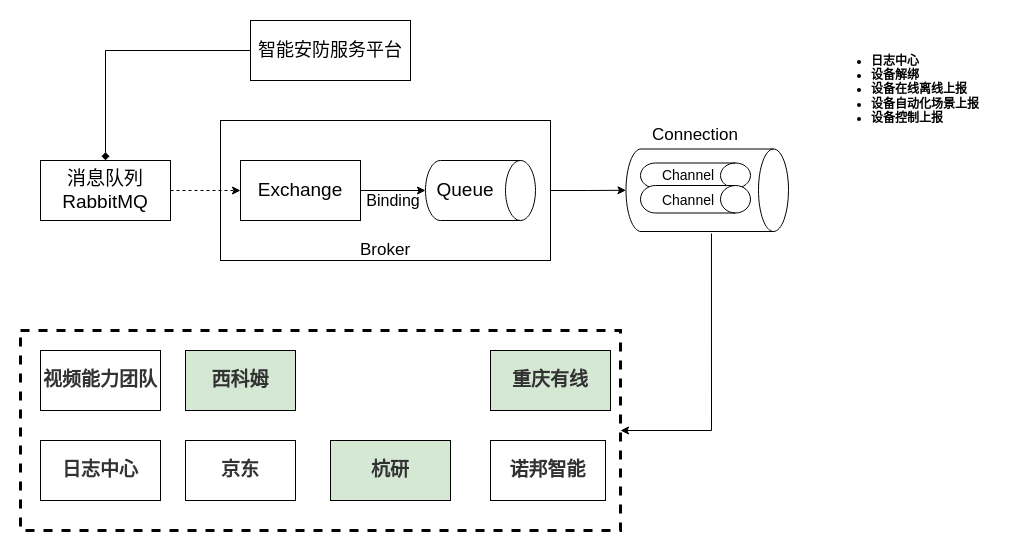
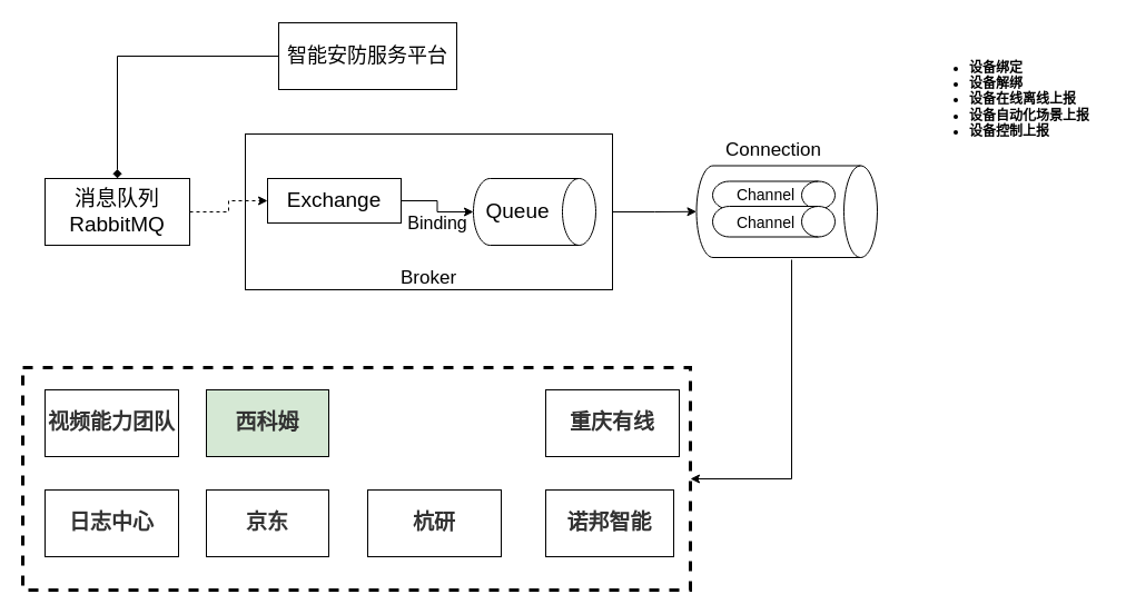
  <mxCell id="0" />
  <mxCell id="1" parent="0" />
  <mxCell id="2" value="" style="shape=cylinder2;whiteSpace=wrap;html=1;boundedLbl=1;backgroundOutline=1;size=15;strokeWidth=1;rotation=90;" vertex="1" parent="1"><mxGeometry x="665.5" y="108.5" width="82.5" height="162.5" as="geometry" /></mxCell>
  <mxCell id="3" style="edgeStyle=orthogonalEdgeStyle;rounded=0;orthogonalLoop=1;jettySize=auto;html=1;exitX=1;exitY=0.5;exitDx=0;exitDy=0;" edge="1" parent="1" source="4" target="2"><mxGeometry relative="1" as="geometry" /></mxCell>
  <mxCell id="4" value="" style="rounded=0;whiteSpace=wrap;html=1;strokeWidth=1;" vertex="1" parent="1"><mxGeometry x="220" y="120" width="330" height="140" as="geometry" /></mxCell>
  <mxCell id="5" style="edgeStyle=orthogonalEdgeStyle;rounded=0;orthogonalLoop=1;jettySize=auto;html=1;exitX=1;exitY=0.5;exitDx=0;exitDy=0;entryX=1.024;entryY=0.474;entryDx=0;entryDy=0;entryPerimeter=0;startArrow=classic;startFill=1;endArrow=none;endFill=0;" edge="1" parent="1" source="6" target="2"><mxGeometry relative="1" as="geometry" /></mxCell>
  <mxCell id="6" value="" style="rounded=0;whiteSpace=wrap;html=1;dashed=1;strokeWidth=3;" vertex="1" parent="1"><mxGeometry x="20" y="330" width="600" height="200" as="geometry" /></mxCell>
  <mxCell id="7" value="&lt;meta charset=&quot;utf-8&quot;&gt;&lt;b style=&quot;color: rgb(50, 50, 50); font-size: 19px; font-style: normal; letter-spacing: normal; text-align: center; text-indent: 0px; text-transform: none; word-spacing: 0px;&quot;&gt;视频能力团队&lt;/b&gt;" style="rounded=0;whiteSpace=wrap;html=1;" vertex="1" parent="1"><mxGeometry x="40" y="350" width="120" height="60" as="geometry" /></mxCell>
- <mxCell id="8" value="&lt;b style=&quot;color: rgb(50 , 50 , 50) ; font-size: 19px ; font-style: normal ; letter-spacing: normal ; text-align: center ; text-indent: 0px ; text-transform: none ; word-spacing: 0px&quot;&gt;杭研&lt;/b&gt;" style="rounded=0;whiteSpace=wrap;html=1;fillColor=#d5e8d4;" vertex="1" parent="1"><mxGeometry x="330" y="440" width="120" height="60" as="geometry" /></mxCell>
+ <mxCell id="8" value="&lt;b style=&quot;color: rgb(50 , 50 , 50) ; font-size: 19px ; font-style: normal ; letter-spacing: normal ; text-align: center ; text-indent: 0px ; text-transform: none ; word-spacing: 0px&quot;&gt;杭研&lt;/b&gt;" style="rounded=0;whiteSpace=wrap;html=1;" vertex="1" parent="1"><mxGeometry x="330" y="440" width="120" height="60" as="geometry" /></mxCell>
  <mxCell id="9" value="&lt;b style=&quot;color: rgb(50 , 50 , 50) ; font-size: 19px ; font-style: normal ; letter-spacing: normal ; text-align: center ; text-indent: 0px ; text-transform: none ; word-spacing: 0px&quot;&gt;京东&lt;/b&gt;" style="rounded=0;whiteSpace=wrap;html=1;" vertex="1" parent="1"><mxGeometry x="185" y="440" width="110" height="60" as="geometry" /></mxCell>
- <mxCell id="10" value="&lt;b style=&quot;color: rgb(50 , 50 , 50) ; font-size: 19px ; font-style: normal ; letter-spacing: normal ; text-align: center ; text-indent: 0px ; text-transform: none ; word-spacing: 0px&quot;&gt;重庆有线&lt;/b&gt;" style="rounded=0;whiteSpace=wrap;html=1;fillColor=#d5e8d4;" vertex="1" parent="1"><mxGeometry x="490" y="350" width="120" height="60" as="geometry" /></mxCell>
+ <mxCell id="10" value="&lt;b style=&quot;color: rgb(50 , 50 , 50) ; font-size: 19px ; font-style: normal ; letter-spacing: normal ; text-align: center ; text-indent: 0px ; text-transform: none ; word-spacing: 0px&quot;&gt;重庆有线&lt;/b&gt;" style="rounded=0;whiteSpace=wrap;html=1;" vertex="1" parent="1"><mxGeometry x="490" y="350" width="120" height="60" as="geometry" /></mxCell>
  <mxCell id="11" style="edgeStyle=orthogonalEdgeStyle;rounded=0;orthogonalLoop=1;jettySize=auto;html=1;exitX=0;exitY=0.5;exitDx=0;exitDy=0;entryX=0.5;entryY=0;entryDx=0;entryDy=0;endArrow=diamond;" edge="1" parent="1" source="12" target="14"><mxGeometry relative="1" as="geometry" /></mxCell>
  <mxCell id="12" value="&lt;font style=&quot;font-size: 18px&quot;&gt;智能安防服务平台&lt;/font&gt;" style="rounded=0;whiteSpace=wrap;html=1;fontSize=19;" vertex="1" parent="1"><mxGeometry x="250" y="20" width="160" height="60" as="geometry" /></mxCell>
  <mxCell id="13" style="edgeStyle=orthogonalEdgeStyle;rounded=0;orthogonalLoop=1;jettySize=auto;html=1;exitX=1;exitY=0.5;exitDx=0;exitDy=0;entryX=0;entryY=0.5;entryDx=0;entryDy=0;dashed=1;" edge="1" parent="1" source="14" target="16"><mxGeometry relative="1" as="geometry" /></mxCell>
  <mxCell id="14" value="&lt;font style=&quot;font-size: 19px&quot;&gt;消息队列RabbitMQ&lt;/font&gt;" style="rounded=0;whiteSpace=wrap;html=1;strokeWidth=1;" vertex="1" parent="1"><mxGeometry x="40" y="160" width="130" height="60" as="geometry" /></mxCell>
  <mxCell id="15" style="edgeStyle=orthogonalEdgeStyle;rounded=0;orthogonalLoop=1;jettySize=auto;html=1;exitX=1;exitY=0.5;exitDx=0;exitDy=0;" edge="1" parent="1" source="16" target="17"><mxGeometry relative="1" as="geometry" /></mxCell>
- <mxCell id="16" value="&lt;font style=&quot;font-size: 19px&quot;&gt;Exchange&lt;/font&gt;" style="rounded=0;whiteSpace=wrap;html=1;strokeWidth=1;" vertex="1" parent="1"><mxGeometry x="240" y="160" width="120" height="60" as="geometry" /></mxCell>
+ <mxCell id="16" value="&lt;font style=&quot;font-size: 19px&quot;&gt;Exchange&lt;/font&gt;" style="rounded=0;whiteSpace=wrap;html=1;strokeWidth=1;" vertex="1" parent="1"><mxGeometry x="240" y="160" width="120" height="40" as="geometry" /></mxCell>
  <mxCell id="17" value="" style="shape=cylinder2;whiteSpace=wrap;html=1;boundedLbl=1;backgroundOutline=1;size=15;strokeWidth=1;rotation=90;" vertex="1" parent="1"><mxGeometry x="450" y="135" width="60" height="110" as="geometry" /></mxCell>
  <mxCell id="18" value="&lt;font style=&quot;font-size: 19px&quot;&gt;Queue&lt;/font&gt;" style="text;html=1;strokeColor=none;fillColor=none;align=center;verticalAlign=middle;whiteSpace=wrap;rounded=0;" vertex="1" parent="1"><mxGeometry x="445" y="180" width="40" height="20" as="geometry" /></mxCell>
  <mxCell id="19" value="&lt;font style=&quot;font-size: 16px&quot;&gt;Binding&lt;/font&gt;" style="text;html=1;strokeColor=none;fillColor=none;align=center;verticalAlign=middle;whiteSpace=wrap;rounded=0;" vertex="1" parent="1"><mxGeometry x="373" y="190" width="40" height="20" as="geometry" /></mxCell>
  <mxCell id="20" value="&lt;font style=&quot;font-size: 17px&quot;&gt;Broker&lt;/font&gt;" style="text;html=1;strokeColor=none;fillColor=none;align=center;verticalAlign=middle;whiteSpace=wrap;rounded=0;" vertex="1" parent="1"><mxGeometry x="365" y="240" width="40" height="20" as="geometry" /></mxCell>
  <mxCell id="21" value="" style="shape=cylinder2;whiteSpace=wrap;html=1;boundedLbl=1;backgroundOutline=1;size=15;strokeWidth=1;rotation=90;" vertex="1" parent="1"><mxGeometry x="682.5" y="120" width="25" height="110" as="geometry" /></mxCell>
  <mxCell id="22" value="&lt;font style=&quot;font-size: 14px&quot;&gt;Channel&lt;/font&gt;" style="text;html=1;strokeColor=none;fillColor=none;align=center;verticalAlign=middle;whiteSpace=wrap;rounded=0;" vertex="1" parent="1"><mxGeometry x="667.5" y="165" width="40" height="20" as="geometry" /></mxCell>
  <mxCell id="23" value="" style="shape=cylinder2;whiteSpace=wrap;html=1;boundedLbl=1;backgroundOutline=1;size=15;strokeWidth=1;rotation=90;" vertex="1" parent="1"><mxGeometry x="681.25" y="143.75" width="27.5" height="110" as="geometry" /></mxCell>
  <mxCell id="24" value="&lt;font style=&quot;font-size: 14px&quot;&gt;Channel&lt;/font&gt;" style="text;html=1;strokeColor=none;fillColor=none;align=center;verticalAlign=middle;whiteSpace=wrap;rounded=0;" vertex="1" parent="1"><mxGeometry x="667.5" y="190" width="40" height="20" as="geometry" /></mxCell>
  <mxCell id="25" value="&lt;font style=&quot;font-size: 17px&quot;&gt;Connection&lt;/font&gt;" style="text;html=1;strokeColor=none;fillColor=none;align=center;verticalAlign=middle;whiteSpace=wrap;rounded=0;" vertex="1" parent="1"><mxGeometry x="675" y="125" width="40" height="20" as="geometry" /></mxCell>
  <mxCell id="26" value="&lt;font color=&quot;#323232&quot;&gt;&lt;span style=&quot;font-size: 19px&quot;&gt;&lt;b&gt;诺邦智能&lt;/b&gt;&lt;/span&gt;&lt;/font&gt;" style="rounded=0;whiteSpace=wrap;html=1;" vertex="1" parent="1"><mxGeometry x="490" y="440" width="115" height="60" as="geometry" /></mxCell>
  <mxCell id="27" value="&lt;font color=&quot;#323232&quot;&gt;&lt;span style=&quot;font-size: 19px&quot;&gt;&lt;b&gt;西科姆&lt;/b&gt;&lt;/span&gt;&lt;/font&gt;" style="rounded=0;whiteSpace=wrap;html=1;fillColor=#d5e8d4;" vertex="1" parent="1"><mxGeometry x="185" y="350" width="110" height="60" as="geometry" /></mxCell>
  <mxCell id="28" value="&lt;b style=&quot;color: rgb(50 , 50 , 50) ; font-size: 19px ; font-style: normal ; letter-spacing: normal ; text-align: center ; text-indent: 0px ; text-transform: none ; word-spacing: 0px&quot;&gt;日志中心&lt;/b&gt;" style="rounded=0;whiteSpace=wrap;html=1;" vertex="1" parent="1"><mxGeometry x="40" y="440" width="120" height="60" as="geometry" /></mxCell>
- <mxCell id="29" value="&lt;div style=&quot;text-align: left&quot;&gt;&lt;ul&gt;&lt;li&gt;&lt;span&gt;&lt;b&gt;日志中心&lt;/b&gt;&lt;/span&gt;&lt;/li&gt;&lt;li&gt;&lt;span&gt;&lt;b&gt;设备解绑&lt;/b&gt;&lt;/span&gt;&lt;/li&gt;&lt;li&gt;&lt;span&gt;&lt;b&gt;设备在线离线上报&lt;/b&gt;&lt;/span&gt;&lt;/li&gt;&lt;li&gt;&lt;span&gt;&lt;b&gt;设备自动化场景上报&lt;/b&gt;&lt;/span&gt;&lt;/li&gt;&lt;li&gt;&lt;span&gt;&lt;b&gt;设备控制上报&lt;/b&gt;&lt;/span&gt;&lt;/li&gt;&lt;/ul&gt;&lt;/div&gt;" style="text;html=1;strokeColor=none;fillColor=none;align=center;verticalAlign=middle;whiteSpace=wrap;rounded=0;" vertex="1" parent="1"><mxGeometry x="820" y="33.75" width="170" height="110" as="geometry" /></mxCell>
+ <mxCell id="29" value="&lt;div style=&quot;text-align: left&quot;&gt;&lt;ul&gt;&lt;li&gt;&lt;span&gt;&lt;b&gt;设备绑定&lt;/b&gt;&lt;/span&gt;&lt;/li&gt;&lt;li&gt;&lt;span&gt;&lt;b&gt;设备解绑&lt;/b&gt;&lt;/span&gt;&lt;/li&gt;&lt;li&gt;&lt;span&gt;&lt;b&gt;设备在线离线上报&lt;/b&gt;&lt;/span&gt;&lt;/li&gt;&lt;li&gt;&lt;span&gt;&lt;b&gt;设备自动化场景上报&lt;/b&gt;&lt;/span&gt;&lt;/li&gt;&lt;li&gt;&lt;span&gt;&lt;b&gt;设备控制上报&lt;/b&gt;&lt;/span&gt;&lt;/li&gt;&lt;/ul&gt;&lt;/div&gt;" style="text;html=1;strokeColor=none;fillColor=none;align=center;verticalAlign=middle;whiteSpace=wrap;rounded=0;" vertex="1" parent="1"><mxGeometry x="820" y="33.75" width="170" height="110" as="geometry" /></mxCell>
